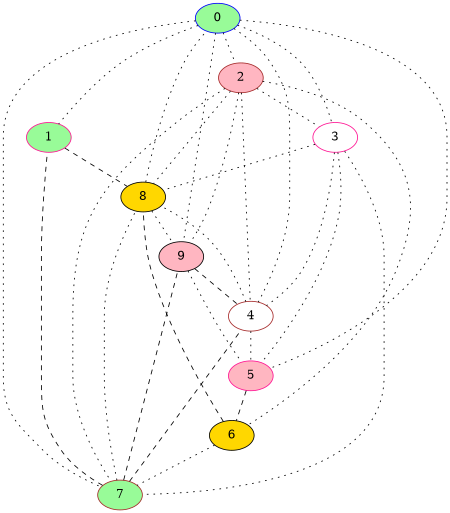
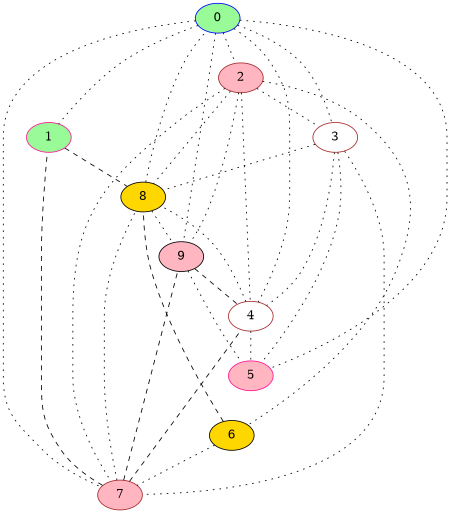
  graph {
    node [color=brown fillcolor=palegreen style=filled]
    edge [style=dotted]
    0 [color=blue]
    1 [color=deeppink]
    2 [fillcolor=lightpink]
-   3 [color=deeppink fillcolor=white]
+   3 [fillcolor=white]
    4 [fillcolor=white]
    5 [color=deeppink fillcolor=lightpink]
-   7
+   7 [fillcolor=lightpink]
    9 [color=black fillcolor=lightpink]
    8 [color=black fillcolor=gold]
    6 [color=black fillcolor=gold]
    0 -- 1
    0 -- 2
    0 -- 3
    0 -- 4
    0 -- 5
    0 -- 7
    0 -- 9
    1 -- 8 [style=dashed]
    2 -- 3
    2 -- 4
    2 -- 7
    2 -- 9
    2 -- 8
    2 -- 6
    3 -- 4
    3 -- 5
    3 -- 7
    3 -- 8
    4 -- 5
    4 -- 8
-   5 -- 6 [style=dashed]
    7 -- 1 [style=dashed]
    7 -- 4 [style=dashed]
    7 -- 9 [style=dashed]
    7 -- 8
    9 -- 4 [style=dashed]
    9 -- 5
    8 -- 0
    8 -- 9
    6 -- 7
    6 -- 8 [style=dashed]
  }
